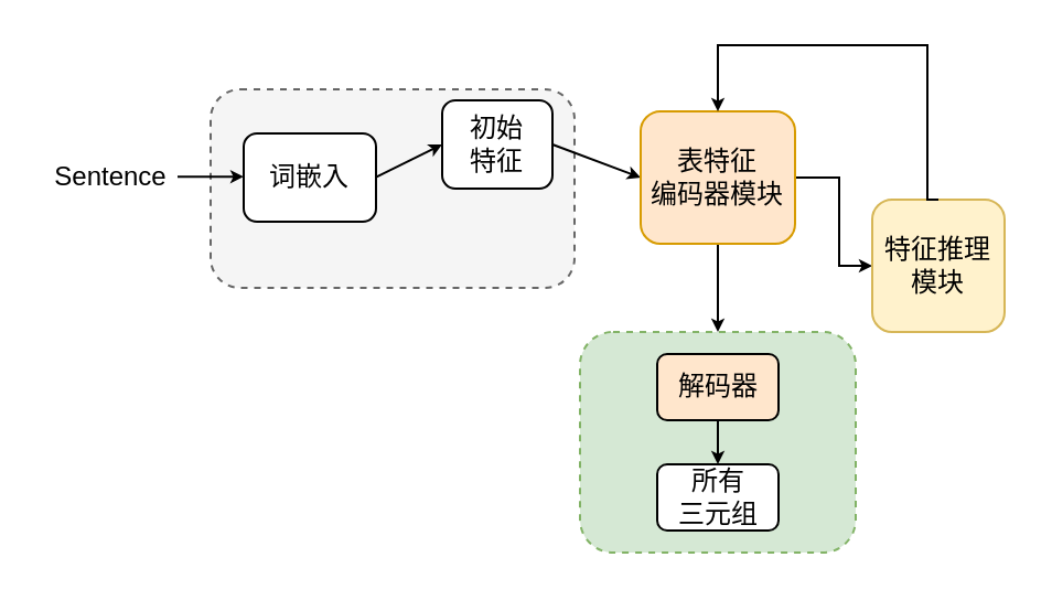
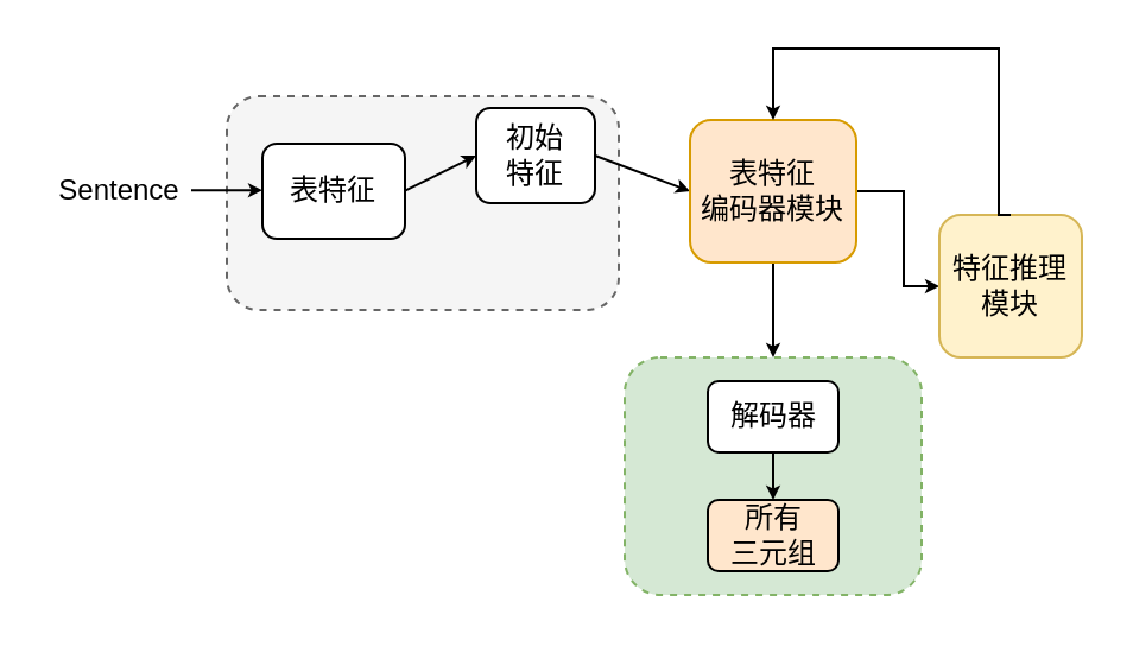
  <mxCell id="0" />
  <mxCell id="1" parent="0" />
  <mxCell id="2" value="" style="rounded=1;whiteSpace=wrap;html=1;dashed=1;fillColor=#f5f5f5;fontColor=#333333;strokeColor=#666666;" vertex="1" parent="1"><mxGeometry x="95" y="40" width="165" height="90" as="geometry" /></mxCell>
  <mxCell id="3" value="" style="rounded=1;whiteSpace=wrap;html=1;dashed=1;fillColor=#d5e8d4;strokeColor=#82b366;" vertex="1" parent="1"><mxGeometry x="262.5" y="150" width="125" height="100" as="geometry" /></mxCell>
- <mxCell id="4" value="词嵌入" style="rounded=1;whiteSpace=wrap;html=1;" vertex="1" parent="1"><mxGeometry x="110" y="60" width="60" height="40" as="geometry" /></mxCell>
+ <mxCell id="4" value="表特征" style="rounded=1;whiteSpace=wrap;html=1;" vertex="1" parent="1"><mxGeometry x="110" y="60" width="60" height="40" as="geometry" /></mxCell>
  <mxCell id="5" value="Sentence" style="text;html=1;strokeColor=none;fillColor=none;align=center;verticalAlign=middle;whiteSpace=wrap;rounded=0;" vertex="1" parent="1"><mxGeometry x="20" y="65" width="60" height="30" as="geometry" /></mxCell>
  <mxCell id="6" value="" style="endArrow=classic;html=1;rounded=0;endSize=3;" edge="1" parent="1"><mxGeometry width="50" height="50" relative="1" as="geometry"><mxPoint x="80" y="79.58" as="sourcePoint" /><mxPoint x="110" y="79.58" as="targetPoint" /></mxGeometry></mxCell>
  <mxCell id="7" value="初始&lt;br&gt;特征" style="rounded=1;whiteSpace=wrap;html=1;" vertex="1" parent="1"><mxGeometry x="200" y="45" width="50" height="40" as="geometry" /></mxCell>
  <mxCell id="8" value="" style="endArrow=classic;html=1;rounded=0;endSize=3;entryX=0;entryY=0.5;entryDx=0;entryDy=0;" edge="1" parent="1" target="7"><mxGeometry width="50" height="50" relative="1" as="geometry"><mxPoint x="170" y="79.79" as="sourcePoint" /><mxPoint x="200" y="80.21" as="targetPoint" /></mxGeometry></mxCell>
  <mxCell id="9" value="" style="endArrow=classic;html=1;rounded=0;endSize=3;exitX=1;exitY=0.5;exitDx=0;exitDy=0;" edge="1" parent="1" source="7"><mxGeometry width="50" height="50" relative="1" as="geometry"><mxPoint x="300" y="79.58" as="sourcePoint" /><mxPoint x="290" y="80" as="targetPoint" /></mxGeometry></mxCell>
  <mxCell id="10" value="" style="edgeStyle=orthogonalEdgeStyle;rounded=0;orthogonalLoop=1;jettySize=auto;html=1;endSize=3;" edge="1" parent="1" source="12" target="13"><mxGeometry relative="1" as="geometry" /></mxCell>
  <mxCell id="11" value="" style="edgeStyle=orthogonalEdgeStyle;rounded=0;orthogonalLoop=1;jettySize=auto;html=1;endSize=3;" edge="1" parent="1" source="12"><mxGeometry relative="1" as="geometry"><mxPoint x="325" y="150" as="targetPoint" /></mxGeometry></mxCell>
  <mxCell id="12" value="表特征&lt;br&gt;编码器模块" style="rounded=1;whiteSpace=wrap;html=1;fillColor=#ffe6cc;strokeColor=#d79b00;" vertex="1" parent="1"><mxGeometry x="290" y="50" width="70" height="60" as="geometry" /></mxCell>
  <mxCell id="13" value="特征推理&lt;br&gt;模块" style="whiteSpace=wrap;html=1;rounded=1;fillColor=#fff2cc;strokeColor=#d6b656;" vertex="1" parent="1"><mxGeometry x="395" y="90" width="60" height="60" as="geometry" /></mxCell>
  <mxCell id="14" value="" style="edgeStyle=orthogonalEdgeStyle;rounded=0;orthogonalLoop=1;jettySize=auto;html=1;endSize=3;exitX=0.5;exitY=0;exitDx=0;exitDy=0;entryX=0.5;entryY=0;entryDx=0;entryDy=0;" edge="1" parent="1" source="13" target="12"><mxGeometry relative="1" as="geometry"><mxPoint x="440" y="10" as="sourcePoint" /><mxPoint x="330" y="-50" as="targetPoint" /><Array as="points"><mxPoint x="420" y="20" /><mxPoint x="325" y="20" /></Array></mxGeometry></mxCell>
- <mxCell id="15" value="解码器" style="whiteSpace=wrap;html=1;rounded=1;fillColor=#ffe6cc;" vertex="1" parent="1"><mxGeometry x="297.5" y="160" width="55" height="30" as="geometry" /></mxCell>
+ <mxCell id="15" value="解码器" style="whiteSpace=wrap;html=1;rounded=1;" vertex="1" parent="1"><mxGeometry x="297.5" y="160" width="55" height="30" as="geometry" /></mxCell>
  <mxCell id="16" value="" style="endArrow=classic;html=1;rounded=0;endSize=3;exitX=0.5;exitY=1;exitDx=0;exitDy=0;" edge="1" parent="1" source="15"><mxGeometry width="50" height="50" relative="1" as="geometry"><mxPoint x="320" y="210" as="sourcePoint" /><mxPoint x="325" y="210" as="targetPoint" /></mxGeometry></mxCell>
- <mxCell id="17" value="所有&lt;br&gt;三元组" style="whiteSpace=wrap;html=1;rounded=1;" vertex="1" parent="1"><mxGeometry x="297.5" y="210" width="55" height="30" as="geometry" /></mxCell>
+ <mxCell id="17" value="所有&lt;br&gt;三元组" style="whiteSpace=wrap;html=1;rounded=1;fillColor=#ffe6cc;" vertex="1" parent="1"><mxGeometry x="297.5" y="210" width="55" height="30" as="geometry" /></mxCell>
